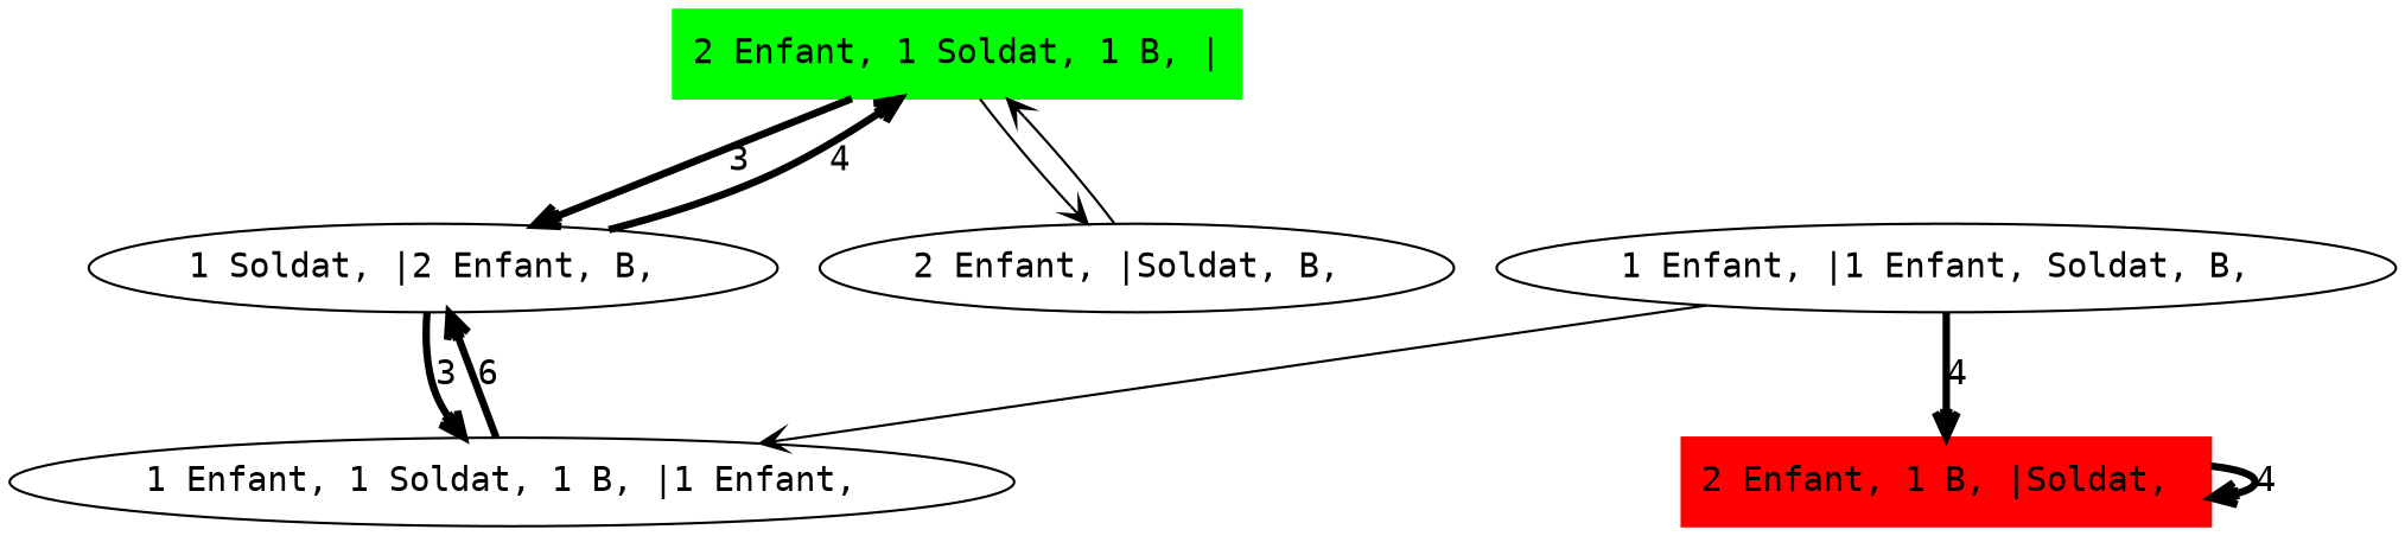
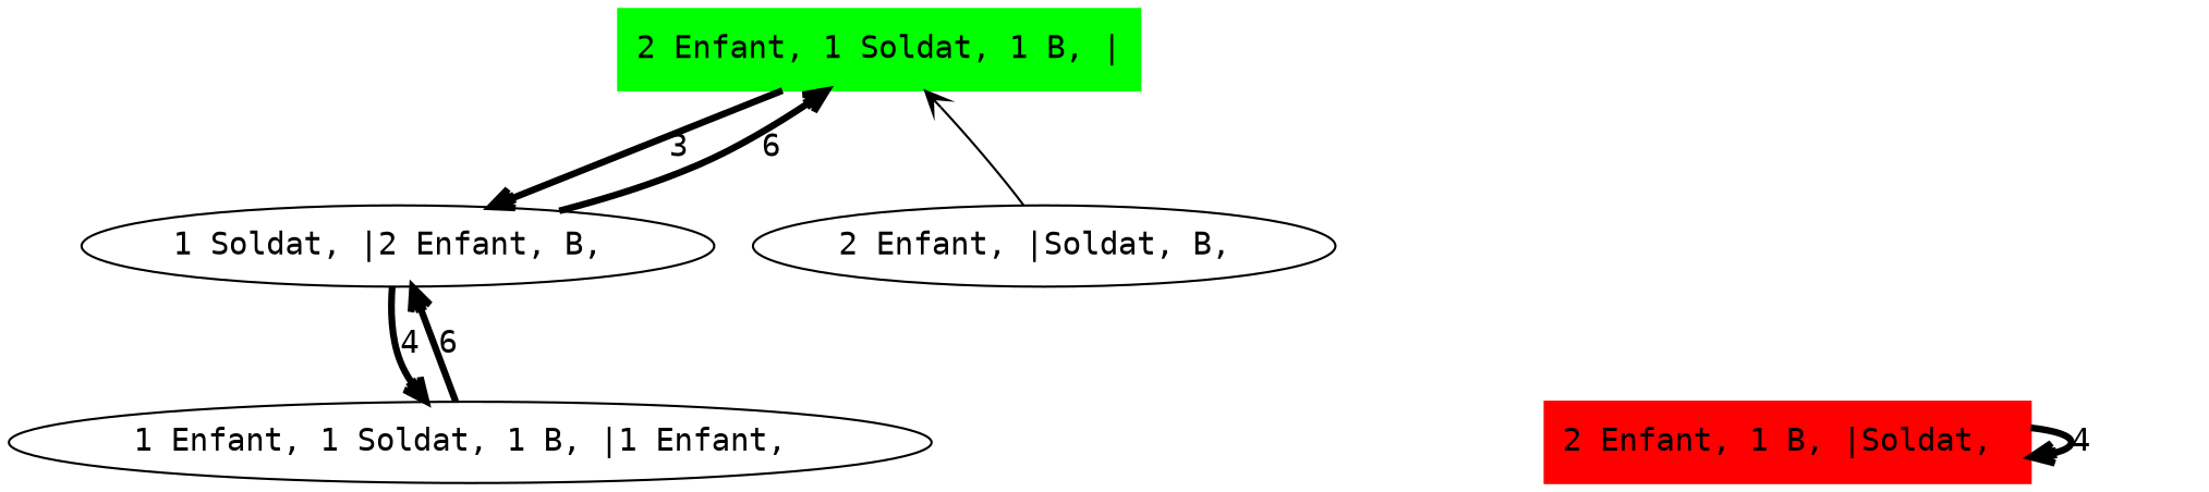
  digraph {
    fontname="DejaVu Sans Mono"
    node [fontname="DejaVu Sans Mono"]
    edge [arrowhead=open fontname="DejaVu Sans Mono" penwidth=3]
    n1 [color=green label="2 Enfant, 1 Soldat, 1 B, |" shape=box style=filled]
    "1 Soldat, |2 Enfant, B, "
    "2 Enfant, |Soldat, B, "
    "1 Enfant, 1 Soldat, 1 B, |1 Enfant, "
    n5 [color=red label="2 Enfant, 1 B, |Soldat, " shape=box style=filled]
-   "1 Enfant, |1 Enfant, Soldat, B, "
    n1 -> "1 Soldat, |2 Enfant, B, " [label=3]
-   n1 -> "2 Enfant, |Soldat, B, " [penwidth=""]
-   "1 Soldat, |2 Enfant, B, " -> n1 [label=4]
-   "1 Soldat, |2 Enfant, B, " -> "1 Enfant, 1 Soldat, 1 B, |1 Enfant, " [label=3]
+   "1 Soldat, |2 Enfant, B, " -> n1 [label=6]
+   "1 Soldat, |2 Enfant, B, " -> "1 Enfant, 1 Soldat, 1 B, |1 Enfant, " [label=4]
    "2 Enfant, |Soldat, B, " -> n1 [penwidth=""]
    "1 Enfant, 1 Soldat, 1 B, |1 Enfant, " -> "1 Soldat, |2 Enfant, B, " [label=6]
    n5 -> n5 [label=4]
-   "1 Enfant, |1 Enfant, Soldat, B, " -> "1 Enfant, 1 Soldat, 1 B, |1 Enfant, " [penwidth=""]
-   "1 Enfant, |1 Enfant, Soldat, B, " -> n5 [label=4]
  }
